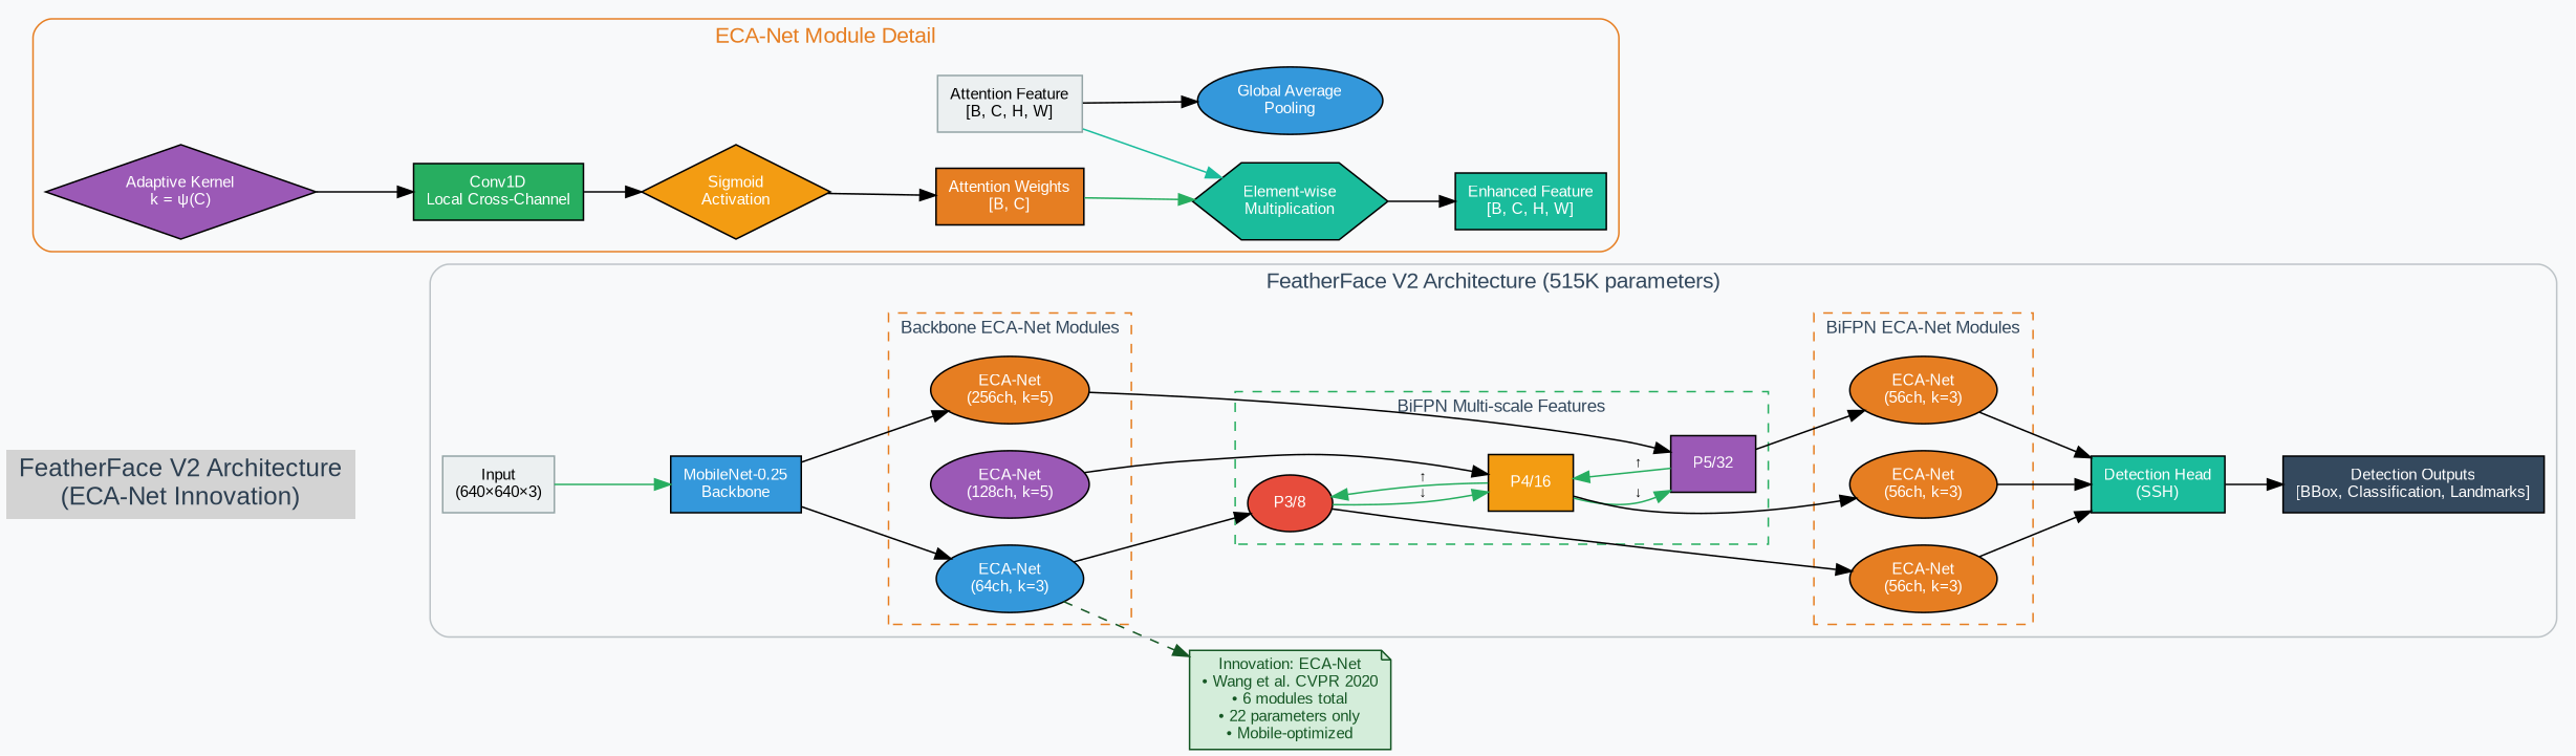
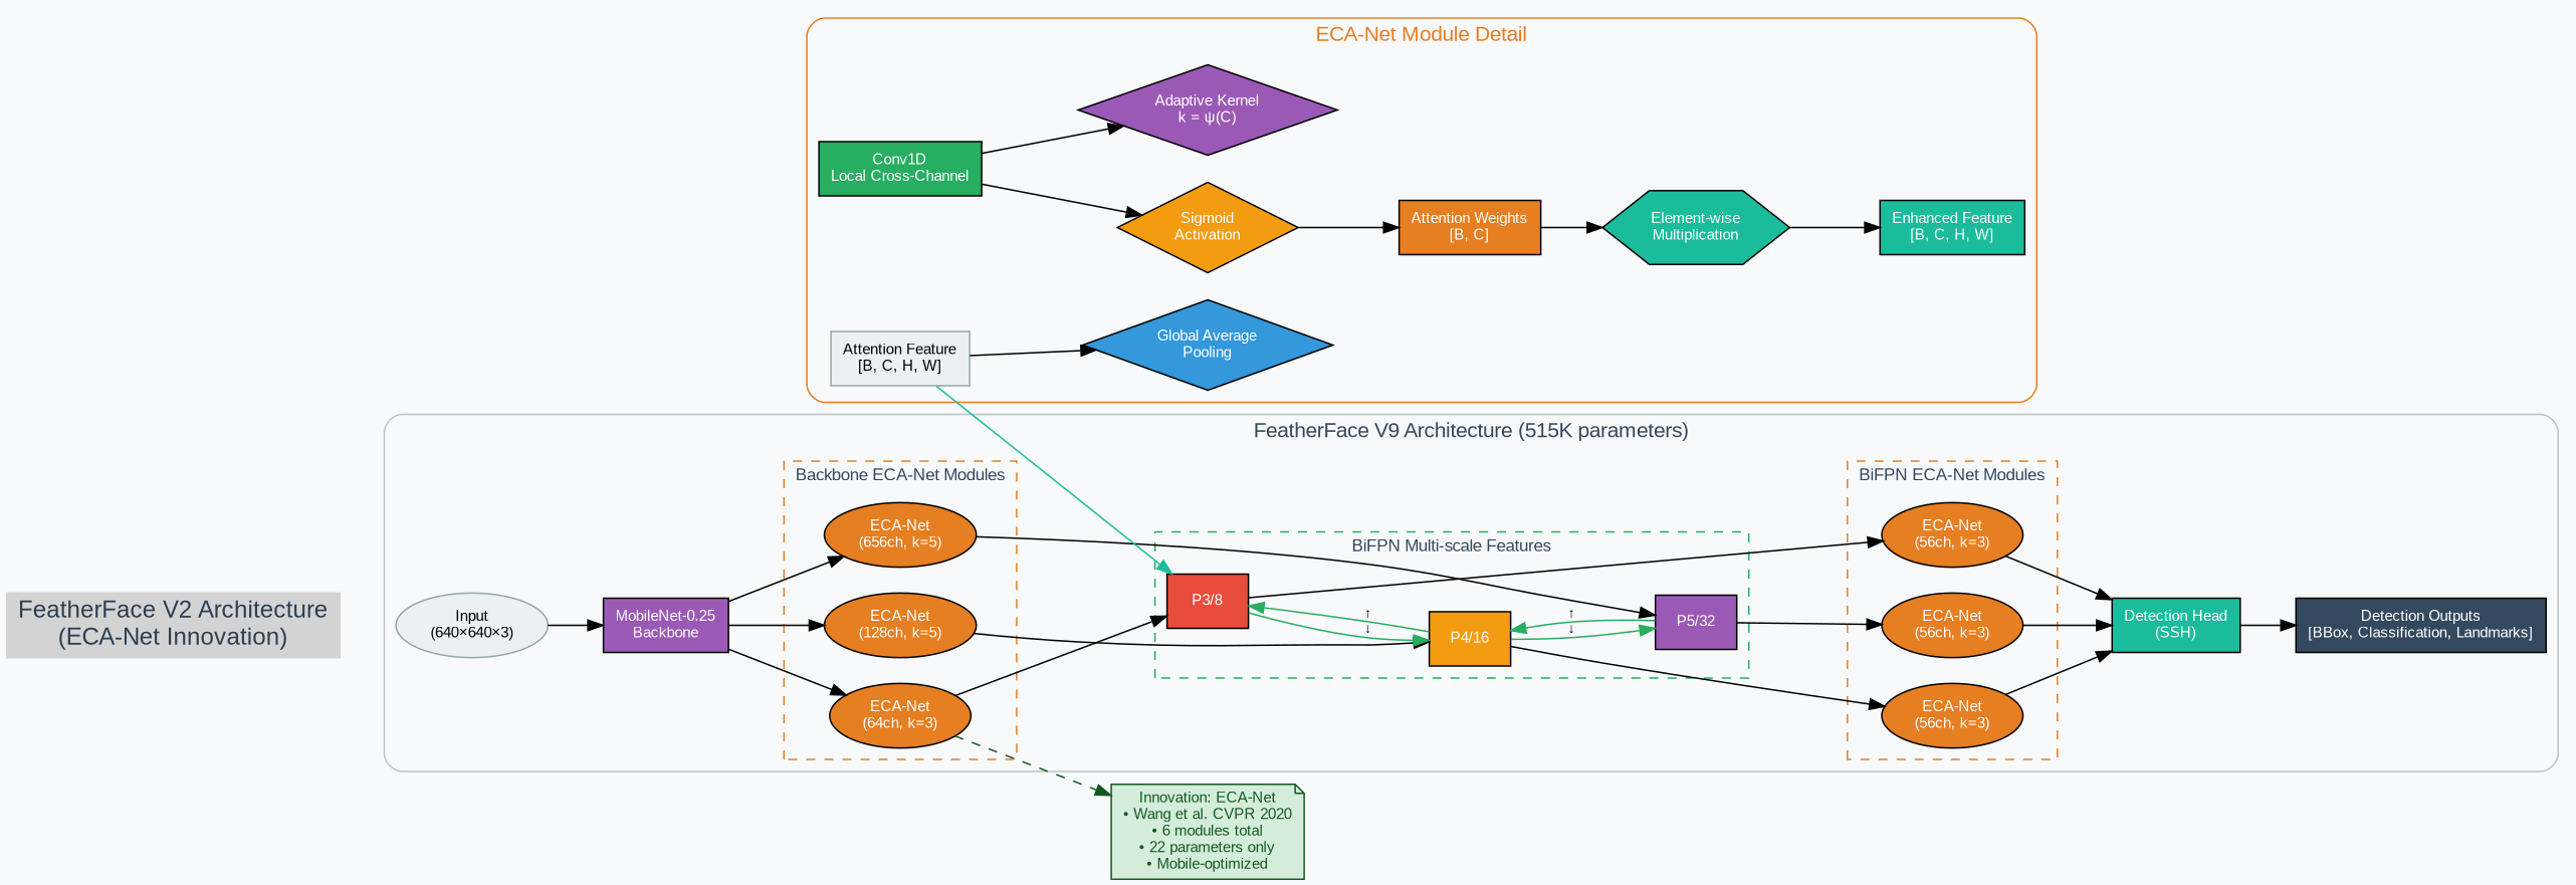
  digraph {
    bgcolor="#f8f9fa"
    fontname=Arial
    fontsize=12
    rankdir=LR
    node [fillcolor="#e67e22" fontcolor=white fontname=Arial fontsize=10 shape=box style=filled]
    edge [fontname=Arial fontsize=9]
-   n1 [fillcolor="#3498db" label="ECA-Net\n(64ch, k=3)" shape=ellipse]
-   n2 [fillcolor="#9b59b6" label="ECA-Net\n(128ch, k=5)" shape=ellipse]
-   n3 [label="ECA-Net\n(256ch, k=5)" shape=ellipse]
-   n4 [fillcolor="#e74c3c" label="P3/8" shape=ellipse]
+   n1 [label="ECA-Net\n(64ch, k=3)" shape=ellipse]
+   n2 [label="ECA-Net\n(128ch, k=5)" shape=ellipse]
+   n3 [label="ECA-Net\n(656ch, k=5)" shape=ellipse]
+   n4 [fillcolor="#e74c3c" label="P3/8"]
    n5 [fillcolor="#f39c12" label="P4/16"]
    n6 [fillcolor="#9b59b6" label="P5/32"]
    n7 [label="ECA-Net\n(56ch, k=3)" shape=ellipse]
    n8 [label="ECA-Net\n(56ch, k=3)" shape=ellipse]
    n9 [label="ECA-Net\n(56ch, k=3)" shape=ellipse]
-   n10 [color="#95a5a6" fillcolor="#ecf0f1" label="Input\n(640×640×3)" fontcolor=""]
-   n11 [fillcolor="#3498db" label="MobileNet-0.25\nBackbone"]
+   n10 [color="#95a5a6" fillcolor="#ecf0f1" label="Input\n(640×640×3)" shape=ellipse fontcolor=""]
+   n11 [fillcolor="#9b59b6" label="MobileNet-0.25\nBackbone"]
    n12 [fillcolor="#1abc9c" label="Detection Head\n(SSH)"]
    n13 [fillcolor="#34495e" label="Detection Outputs\n[BBox, Classification, Landmarks]"]
    n14 [color="#95a5a6" fillcolor="#ecf0f1" label="Attention Feature\n[B, C, H, W]" fontcolor=""]
-   n15 [fillcolor="#3498db" label="Global Average\nPooling" shape=ellipse]
+   n15 [fillcolor="#3498db" label="Global Average\nPooling" shape=diamond]
    n16 [fillcolor="#1abc9c" label="Element-wise\nMultiplication" shape=hexagon]
    n17 [fillcolor="#9b59b6" label="Adaptive Kernel\nk = ψ(C)" shape=diamond]
    n18 [fillcolor="#27ae60" label="Conv1D\nLocal Cross-Channel"]
    n19 [fillcolor="#f39c12" label="Sigmoid\nActivation" shape=diamond]
    n20 [label="Attention Weights\n[B, C]"]
    n21 [fillcolor="#1abc9c" label="Enhanced Feature\n[B, C, H, W]"]
    n22 [color="#155724" fillcolor="#d4edda" fontcolor="#155724" label="Innovation: ECA-Net\n• Wang et al. CVPR 2020\n• 6 modules total\n• 22 parameters only\n• Mobile-optimized" shape=note]
    n23 [fontcolor="#2c3e50" fontsize=16 label="FeatherFace V2 Architecture\n(ECA-Net Innovation)" shape=plaintext fillcolor=""]
    subgraph cluster_1 {
      color="#bdc3c7"
      fontcolor="#34495e"
      fontsize=14
-     label="FeatherFace V2 Architecture (515K parameters)"
+     label="FeatherFace V9 Architecture (515K parameters)"
      style=rounded
      n10
      n11
      n12
      n13
      subgraph cluster_2 {
        color="#e67e22"
        fontcolor="#34495e"
        fontsize=11
        label="Backbone ECA-Net Modules"
        style=dashed
        n1
        n2
        n3
      }
      subgraph cluster_3 {
        color="#27ae60"
        fontcolor="#34495e"
        fontsize=11
        label="BiFPN Multi-scale Features"
        style=dashed
        n4
        n5
        n6
      }
      subgraph cluster_4 {
        color="#e67e22"
        fontcolor="#34495e"
        fontsize=11
        label="BiFPN ECA-Net Modules"
        style=dashed
        n7
        n8
        n9
      }
    }
    subgraph cluster_5 {
      color="#e67e22"
      fontcolor="#e67e22"
      fontsize=14
      label="ECA-Net Module Detail"
      style=rounded
      n14
      n15
      n16
      n17
      n18
      n19
      n20
      n21
    }
    n1 -> n4
    n1 -> n14 [constraint=false style=invis]
    n1 -> n22 [color="#155724" style=dashed]
    n2 -> n5
    n3 -> n6
    n4 -> n5 [color="#27ae60" label="↓"]
    n4 -> n7
    n5 -> n4 [color="#27ae60" label="↑"]
    n5 -> n6 [color="#27ae60" label="↓"]
    n5 -> n8
    n6 -> n5 [color="#27ae60" label="↑"]
    n6 -> n9
    n7 -> n12
    n8 -> n12
    n9 -> n12
-   n10 -> n11 [color="#27ae60"]
+   n10 -> n11
    n11 -> n1
+   n11 -> n2
    n11 -> n3
    n12 -> n13
    n14 -> n15
-   n14 -> n16 [color="#1abc9c"]
+   n14 -> n4 [color="#1abc9c"]
    n16 -> n21
-   n17 -> n18
+   n18 -> n17
    n18 -> n19
    n19 -> n20
-   n20 -> n16 [color="#27ae60"]
+   n20 -> n16
    n23 -> n10 [style=invis]
  }
